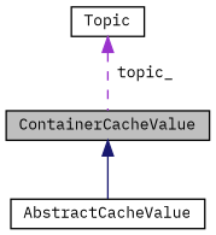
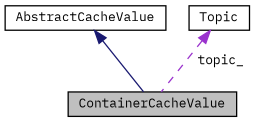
  digraph {
    fontname="IBM Plex Mono"
    node [color=black fillcolor=white fontname="IBM Plex Mono" fontsize=10 shape=record style=filled]
    edge [dir=back fontname="IBM Plex Mono" fontsize=10 labelfontname=Helvetica labelfontsize=10]
    n1 [fillcolor=grey75 fontcolor=black height=0.2 label=ContainerCacheValue width=0.4]
    n2 [height=0.2 label=AbstractCacheValue width=0.4]
    n3 [height=0.2 label=Topic width=0.4]
-   n1 -> n2 [color=midnightblue style=solid]
+   n2 -> n1 [color=midnightblue style=solid]
    n3 -> n1 [color=darkorchid3 label=" topic_" style=dashed]
  }
